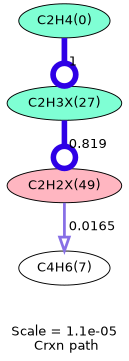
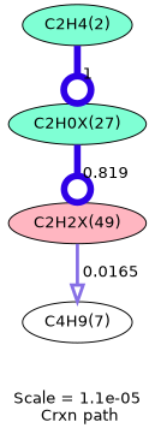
  digraph {
    fontname=Helvetica
    label="Scale = 1.1e-05\l Crxn path"
    node [fillcolor=aquamarine fontname=Helvetica style=filled]
    edge [arrowhead=odot fontname=Helvetica]
-   n1 [label="C2H4(0)"]
-   n2 [label="C2H3X(27)"]
+   n1 [label="C2H4(2)"]
+   n2 [label="C2H0X(27)"]
    n3 [fillcolor=lightpink label="C2H2X(49)"]
-   n4 [fillcolor=white label="C4H6(7)"]
+   n4 [fillcolor=white label="C4H9(7)"]
    n1 -> n2 [arrowsize=3 color="0.7, 1.5, 0.9" label=" 1" style="setlinewidth(6)"]
    n2 -> n3 [arrowsize=2.92 color="0.7, 1.32, 0.9" label=" 0.819" style="setlinewidth(5.85)"]
    n3 -> n4 [arrowhead=onormal arrowsize=1.45 color="0.7, 0.517, 0.9" label=" 0.0165" style="setlinewidth(2.9)"]
  }
